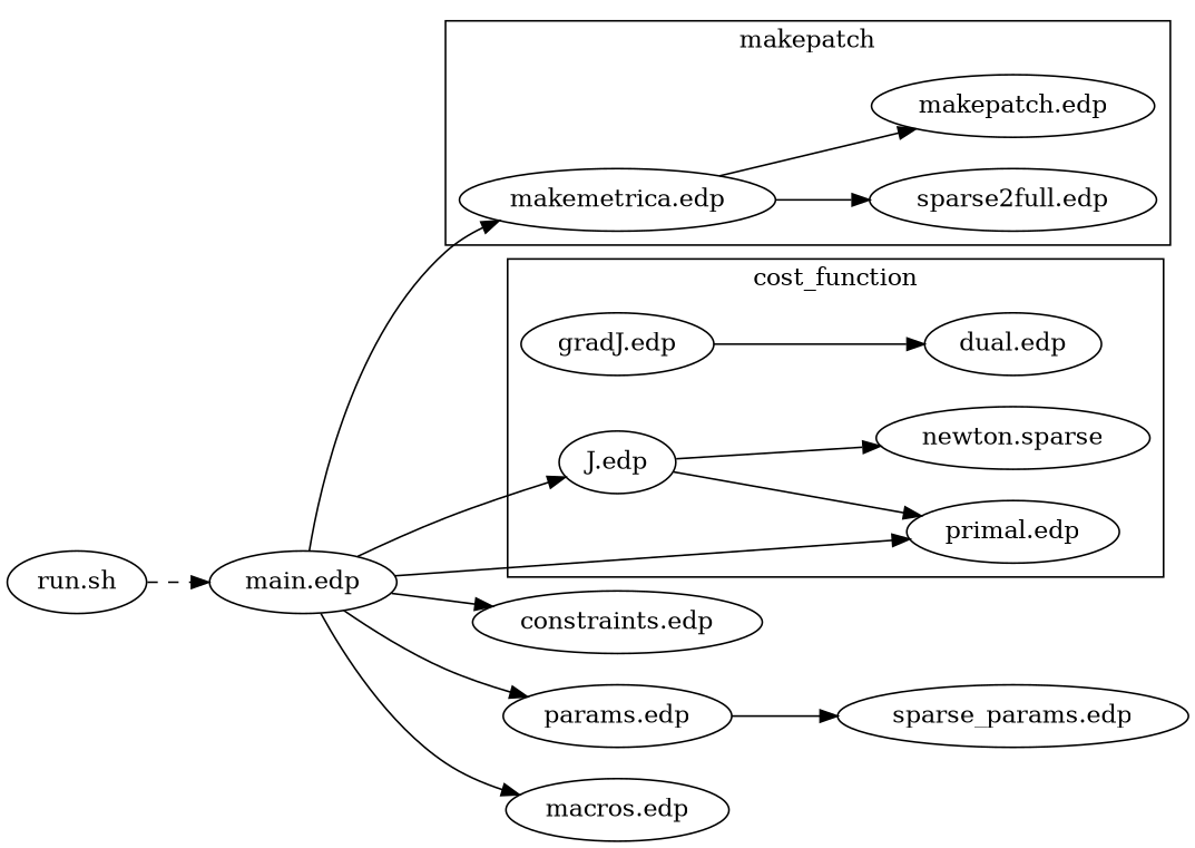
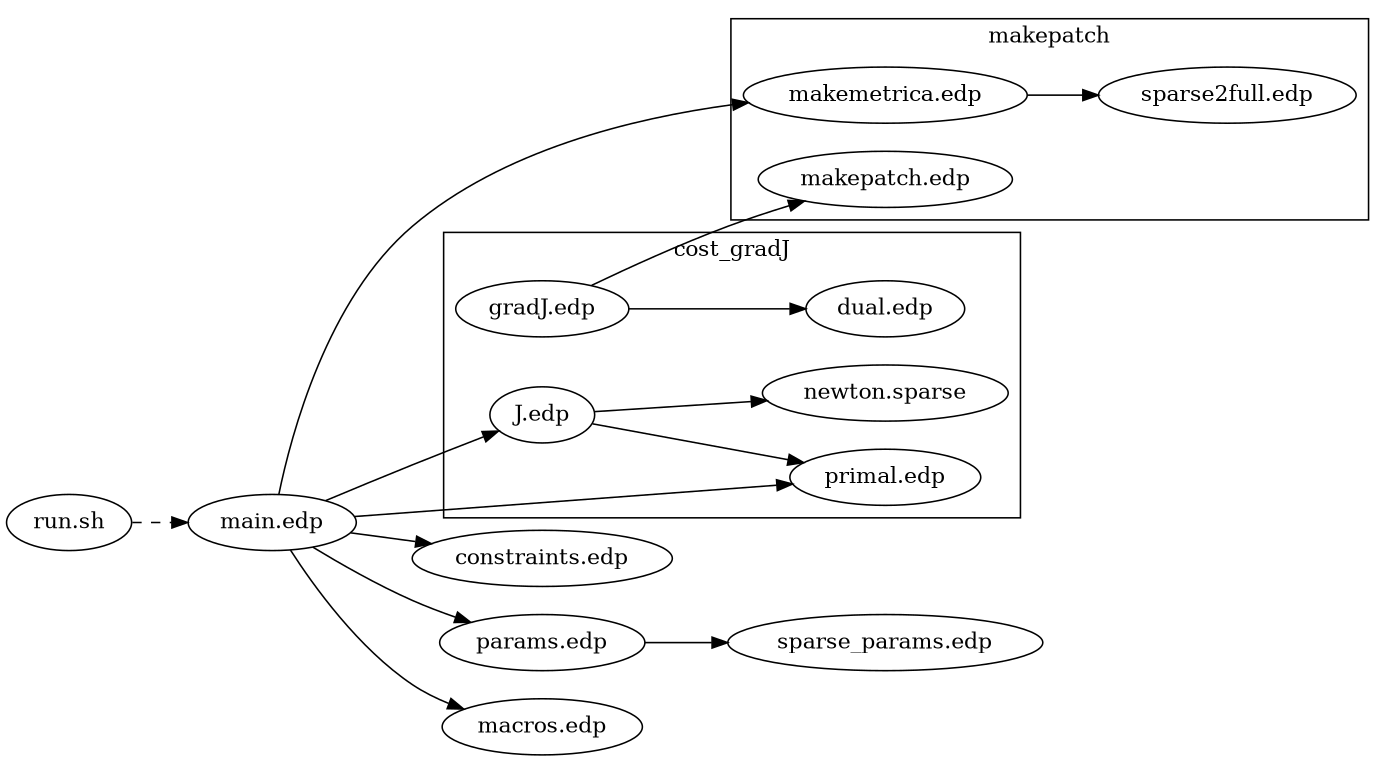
  digraph {
    rankdir=LR
    edge [style=normal]
    "makemetrica.edp"
    "sparse2full.edp"
    "makepatch.edp"
    "J.edp"
    "primal.edp"
    n6 [label="newton.sparse"]
    "gradJ.edp"
    "dual.edp"
    "run.sh"
    "main.edp"
    "constraints.edp"
    "params.edp"
    "macros.edp"
    n14 [label="sparse_params.edp"]
    subgraph cluster_1 {
      label=makepatch
      "makemetrica.edp"
      "sparse2full.edp"
      "makepatch.edp"
    }
    subgraph cluster_2 {
-     label=cost_function
+     label=cost_gradJ
      "J.edp"
      "primal.edp"
      n6
      "gradJ.edp"
      "dual.edp"
    }
    "makemetrica.edp" -> "sparse2full.edp"
-   "makemetrica.edp" -> "makepatch.edp"
+   "gradJ.edp" -> "makepatch.edp"
    "J.edp" -> "primal.edp"
    "J.edp" -> n6
    "gradJ.edp" -> "dual.edp"
    "run.sh" -> "main.edp" [style=dashed]
    "main.edp" -> "makemetrica.edp"
    "main.edp" -> "J.edp"
    "main.edp" -> "primal.edp"
    "main.edp" -> "constraints.edp"
    "main.edp" -> "params.edp"
    "main.edp" -> "macros.edp"
    "params.edp" -> n14
  }
